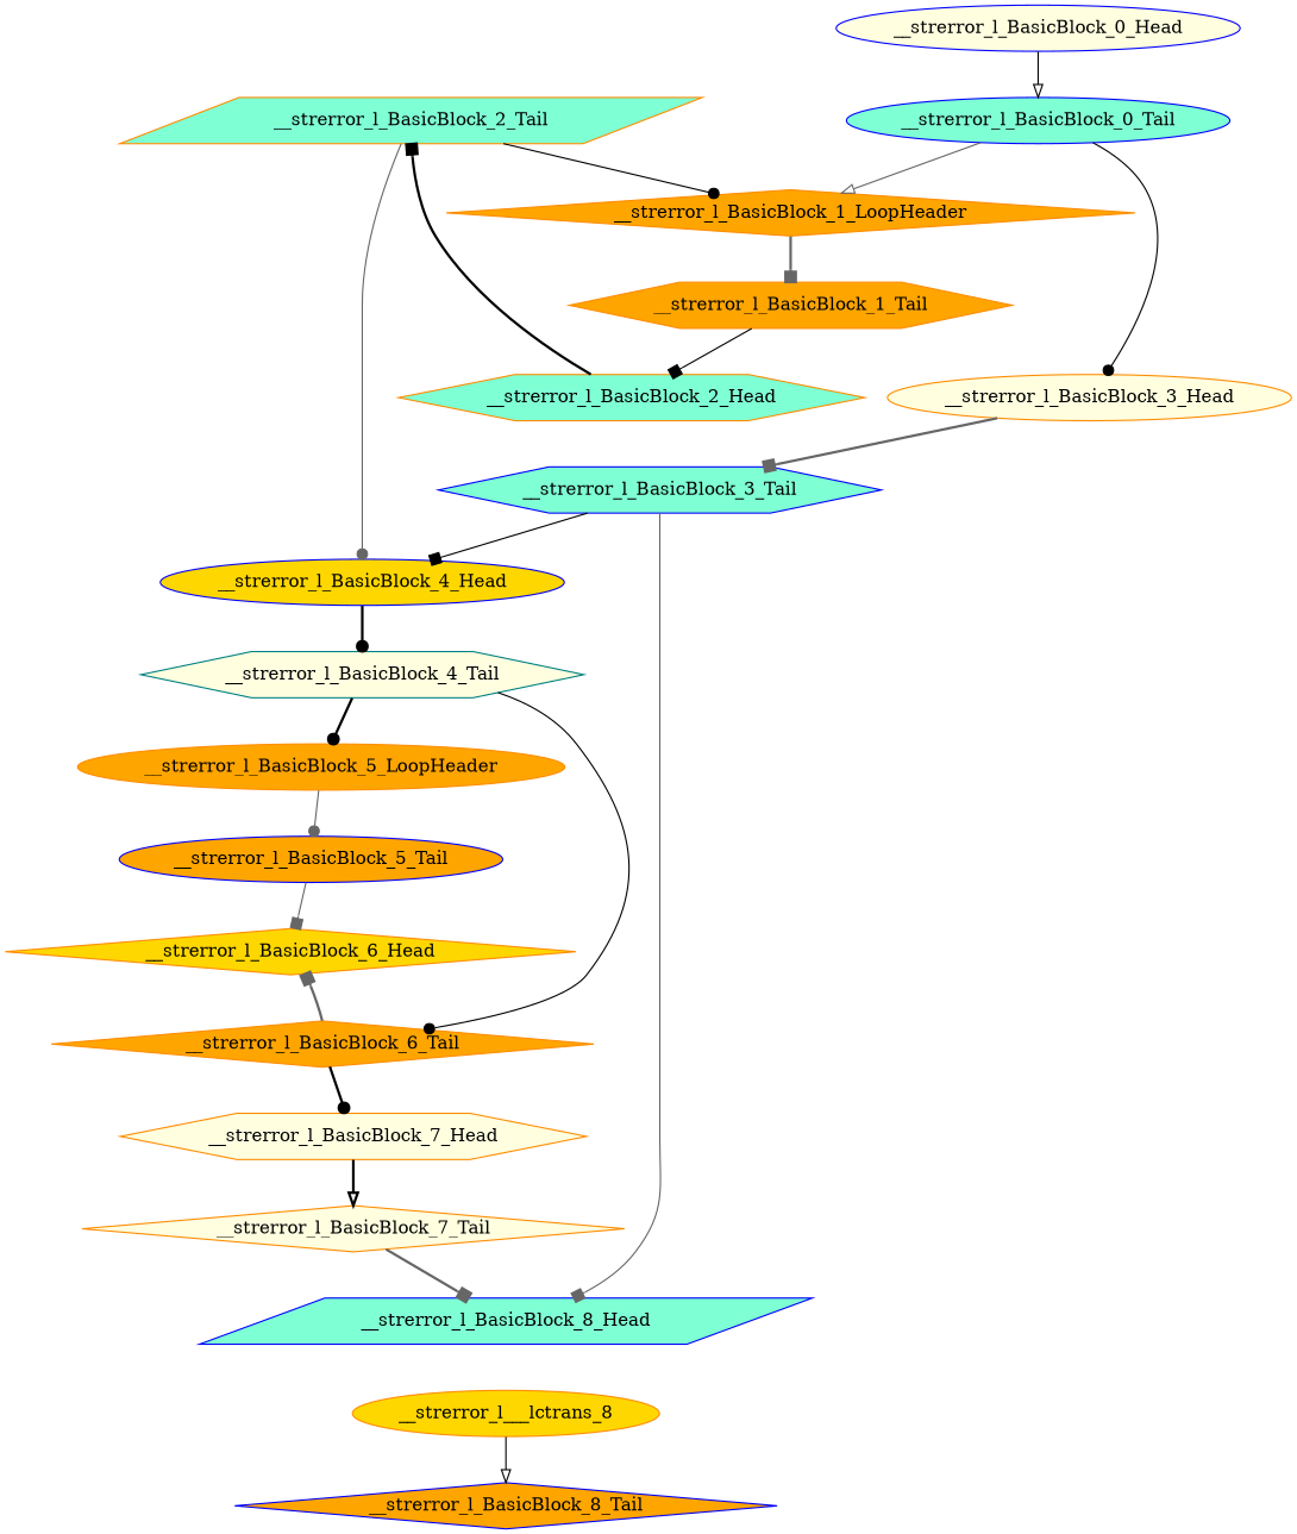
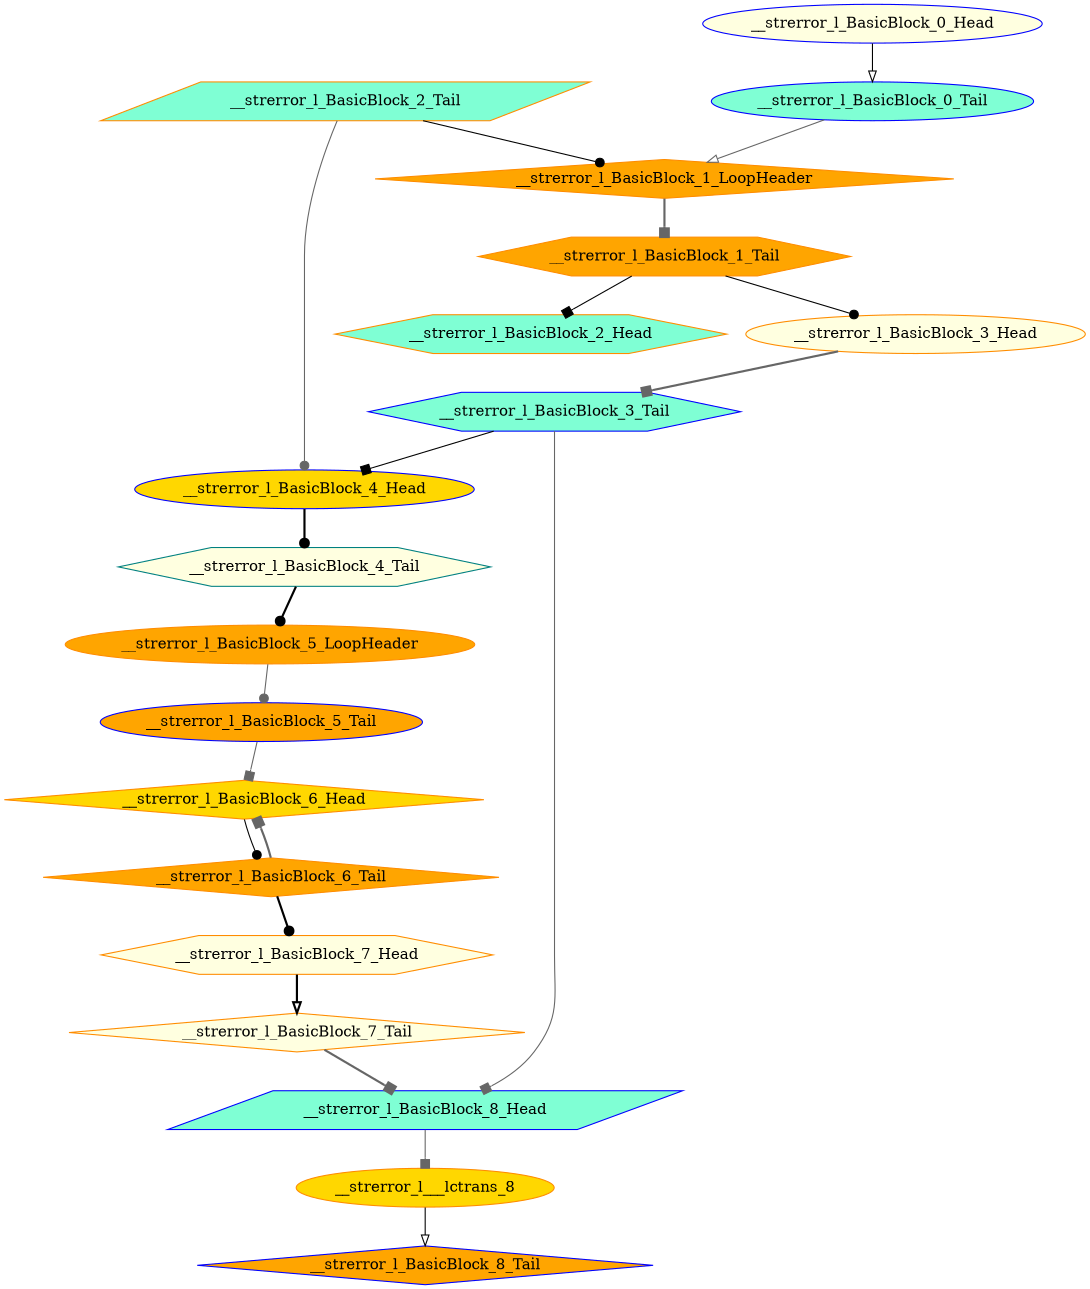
  digraph {
    node [color=darkorange fillcolor=orange shape=ellipse style=filled]
    edge [arrowhead=box color=black style=solid]
    __strerror_l_BasicBlock_7_Tail [fillcolor=lightyellow shape=diamond]
    __strerror_l_BasicBlock_8_Head [color=blue fillcolor=aquamarine shape=parallelogram]
    __strerror_l___lctrans_8 [fillcolor=gold]
    __strerror_l_BasicBlock_5_Tail [color=blue]
    __strerror_l_BasicBlock_5_LoopHeader
    __strerror_l_BasicBlock_8_Tail [color=blue shape=diamond]
    __strerror_l_BasicBlock_6_Head [fillcolor=gold shape=diamond]
    __strerror_l_BasicBlock_6_Tail [shape=diamond]
    __strerror_l_BasicBlock_7_Head [fillcolor=lightyellow shape=hexagon]
    __strerror_l_BasicBlock_1_LoopHeader [shape=diamond]
    __strerror_l_BasicBlock_1_Tail [shape=hexagon]
    __strerror_l_BasicBlock_2_Head [fillcolor=aquamarine shape=hexagon]
    __strerror_l_BasicBlock_3_Head [fillcolor=lightyellow]
    __strerror_l_BasicBlock_2_Tail [fillcolor=aquamarine shape=parallelogram]
    __strerror_l_BasicBlock_3_Tail [color=blue fillcolor=aquamarine shape=hexagon]
    __strerror_l_BasicBlock_0_Head [color=blue fillcolor=lightyellow]
    __strerror_l_BasicBlock_0_Tail [color=blue fillcolor=aquamarine]
    __strerror_l_BasicBlock_4_Head [color=blue fillcolor=gold]
    __strerror_l_BasicBlock_4_Tail [color=teal fillcolor=lightyellow shape=hexagon]
    __strerror_l_BasicBlock_7_Tail -> __strerror_l_BasicBlock_8_Head [color=gray40 style=bold]
+   __strerror_l_BasicBlock_8_Head -> __strerror_l___lctrans_8 [color=gray40]
    __strerror_l___lctrans_8 -> __strerror_l_BasicBlock_8_Tail [arrowhead=onormal]
    __strerror_l_BasicBlock_5_Tail -> __strerror_l_BasicBlock_6_Head [color=gray40]
    __strerror_l_BasicBlock_5_LoopHeader -> __strerror_l_BasicBlock_5_Tail [arrowhead=dot color=gray40]
-   __strerror_l_BasicBlock_4_Tail -> __strerror_l_BasicBlock_6_Tail [arrowhead=dot]
+   __strerror_l_BasicBlock_6_Head -> __strerror_l_BasicBlock_6_Tail [arrowhead=dot]
    __strerror_l_BasicBlock_6_Tail -> __strerror_l_BasicBlock_6_Head [color=gray40 style=bold]
    __strerror_l_BasicBlock_6_Tail -> __strerror_l_BasicBlock_7_Head [arrowhead=dot style=bold]
    __strerror_l_BasicBlock_7_Head -> __strerror_l_BasicBlock_7_Tail [arrowhead=onormal style=bold]
    __strerror_l_BasicBlock_1_LoopHeader -> __strerror_l_BasicBlock_1_Tail [color=gray40 style=bold]
    __strerror_l_BasicBlock_1_Tail -> __strerror_l_BasicBlock_2_Head
-   __strerror_l_BasicBlock_0_Tail -> __strerror_l_BasicBlock_3_Head [arrowhead=dot]
-   __strerror_l_BasicBlock_2_Head -> __strerror_l_BasicBlock_2_Tail [style=bold]
+   __strerror_l_BasicBlock_1_Tail -> __strerror_l_BasicBlock_3_Head [arrowhead=dot]
    __strerror_l_BasicBlock_3_Head -> __strerror_l_BasicBlock_3_Tail [color=gray40 style=bold]
    __strerror_l_BasicBlock_2_Tail -> __strerror_l_BasicBlock_1_LoopHeader [arrowhead=dot]
    __strerror_l_BasicBlock_2_Tail -> __strerror_l_BasicBlock_4_Head [arrowhead=dot color=gray40]
    __strerror_l_BasicBlock_3_Tail -> __strerror_l_BasicBlock_8_Head [color=gray40]
    __strerror_l_BasicBlock_3_Tail -> __strerror_l_BasicBlock_4_Head
    __strerror_l_BasicBlock_0_Head -> __strerror_l_BasicBlock_0_Tail [arrowhead=onormal]
    __strerror_l_BasicBlock_0_Tail -> __strerror_l_BasicBlock_1_LoopHeader [arrowhead=onormal color=gray40]
    __strerror_l_BasicBlock_4_Head -> __strerror_l_BasicBlock_4_Tail [arrowhead=dot style=bold]
    __strerror_l_BasicBlock_4_Tail -> __strerror_l_BasicBlock_5_LoopHeader [arrowhead=dot style=bold]
  }
